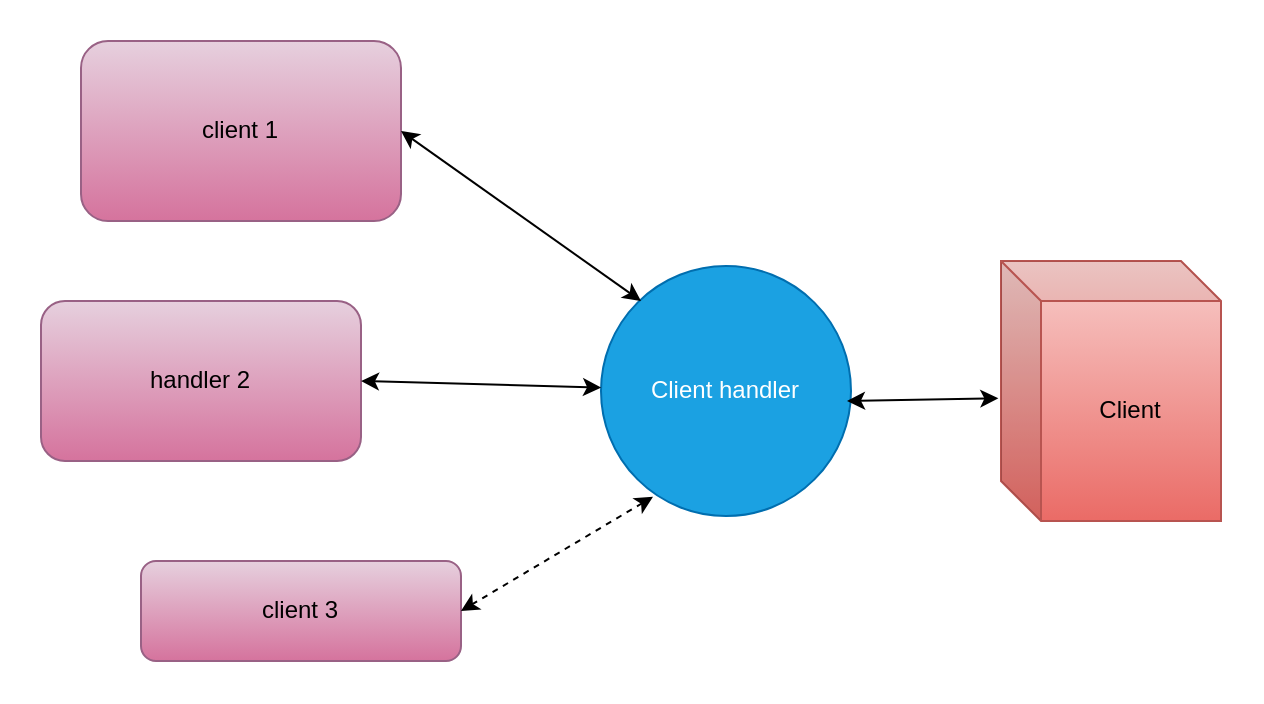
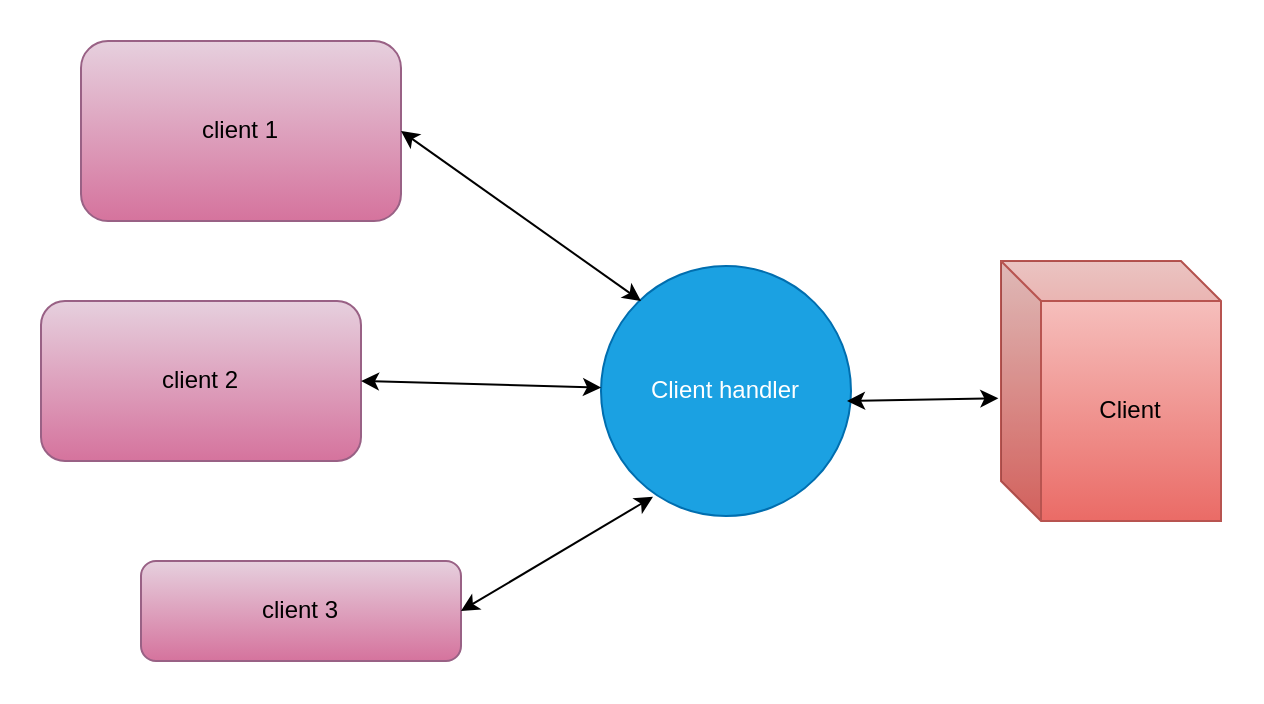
  <mxCell id="0" />
  <mxCell id="1" parent="0" />
  <mxCell id="2" value="client 1" style="rounded=1;whiteSpace=wrap;html=1;fillColor=#e6d0de;strokeColor=#996185;gradientColor=#d5739d;" parent="1" vertex="1"><mxGeometry x="40" y="20" width="160" height="90" as="geometry" /></mxCell>
  <mxCell id="3" value="Client" style="shape=cube;whiteSpace=wrap;html=1;boundedLbl=1;backgroundOutline=1;darkOpacity=0.05;darkOpacity2=0.1;fillColor=#f8cecc;strokeColor=#b85450;gradientColor=#ea6b66;" vertex="1" parent="1"><mxGeometry x="500" y="130" width="110" height="130" as="geometry" /></mxCell>
- <mxCell id="4" value="handler 2" style="rounded=1;whiteSpace=wrap;html=1;fillColor=#e6d0de;strokeColor=#996185;gradientColor=#d5739d;" vertex="1" parent="1"><mxGeometry x="20" y="150" width="160" height="80" as="geometry" /></mxCell>
+ <mxCell id="4" value="client 2" style="rounded=1;whiteSpace=wrap;html=1;fillColor=#e6d0de;strokeColor=#996185;gradientColor=#d5739d;" vertex="1" parent="1"><mxGeometry x="20" y="150" width="160" height="80" as="geometry" /></mxCell>
  <mxCell id="5" value="client 3" style="rounded=1;whiteSpace=wrap;html=1;fillColor=#e6d0de;strokeColor=#996185;gradientColor=#d5739d;" vertex="1" parent="1"><mxGeometry x="70" y="280" width="160" height="50" as="geometry" /></mxCell>
- <mxCell id="6" value="" style="endArrow=classic;startArrow=classic;html=1;rounded=0;exitX=1;exitY=0.5;exitDx=0;exitDy=0;entryX=0.208;entryY=0.923;entryDx=0;entryDy=0;entryPerimeter=0;dashed=1;" edge="1" parent="1" source="5" target="7"><mxGeometry width="50" height="50" relative="1" as="geometry"><mxPoint x="275" y="260" as="sourcePoint" /><mxPoint x="320" y="250" as="targetPoint" /></mxGeometry></mxCell>
+ <mxCell id="6" value="" style="endArrow=classic;startArrow=classic;html=1;rounded=0;exitX=1;exitY=0.5;exitDx=0;exitDy=0;entryX=0.208;entryY=0.923;entryDx=0;entryDy=0;entryPerimeter=0;" edge="1" parent="1" source="5" target="7"><mxGeometry width="50" height="50" relative="1" as="geometry"><mxPoint x="275" y="260" as="sourcePoint" /><mxPoint x="320" y="250" as="targetPoint" /></mxGeometry></mxCell>
  <mxCell id="7" value="Client handler" style="ellipse;whiteSpace=wrap;html=1;aspect=fixed;fillColor=#1ba1e2;strokeColor=#006EAF;fontColor=#ffffff;" vertex="1" parent="1"><mxGeometry x="300" y="132.5" width="125" height="125" as="geometry" /></mxCell>
  <mxCell id="8" value="" style="endArrow=classic;startArrow=classic;html=1;rounded=0;entryX=1;entryY=0.5;entryDx=0;entryDy=0;" edge="1" parent="1" target="2"><mxGeometry width="50" height="50" relative="1" as="geometry"><mxPoint x="320" y="150" as="sourcePoint" /><mxPoint x="390" y="150" as="targetPoint" /></mxGeometry></mxCell>
  <mxCell id="9" value="" style="endArrow=classic;startArrow=classic;html=1;rounded=0;entryX=-0.012;entryY=0.528;entryDx=0;entryDy=0;entryPerimeter=0;" edge="1" parent="1" target="3"><mxGeometry width="50" height="50" relative="1" as="geometry"><mxPoint x="423" y="200" as="sourcePoint" /><mxPoint x="390" y="150" as="targetPoint" /></mxGeometry></mxCell>
  <mxCell id="10" value="" style="endArrow=classic;startArrow=classic;html=1;rounded=0;exitX=1;exitY=0.5;exitDx=0;exitDy=0;" edge="1" parent="1" source="4" target="7"><mxGeometry width="50" height="50" relative="1" as="geometry"><mxPoint x="340" y="200" as="sourcePoint" /><mxPoint x="390" y="150" as="targetPoint" /></mxGeometry></mxCell>
